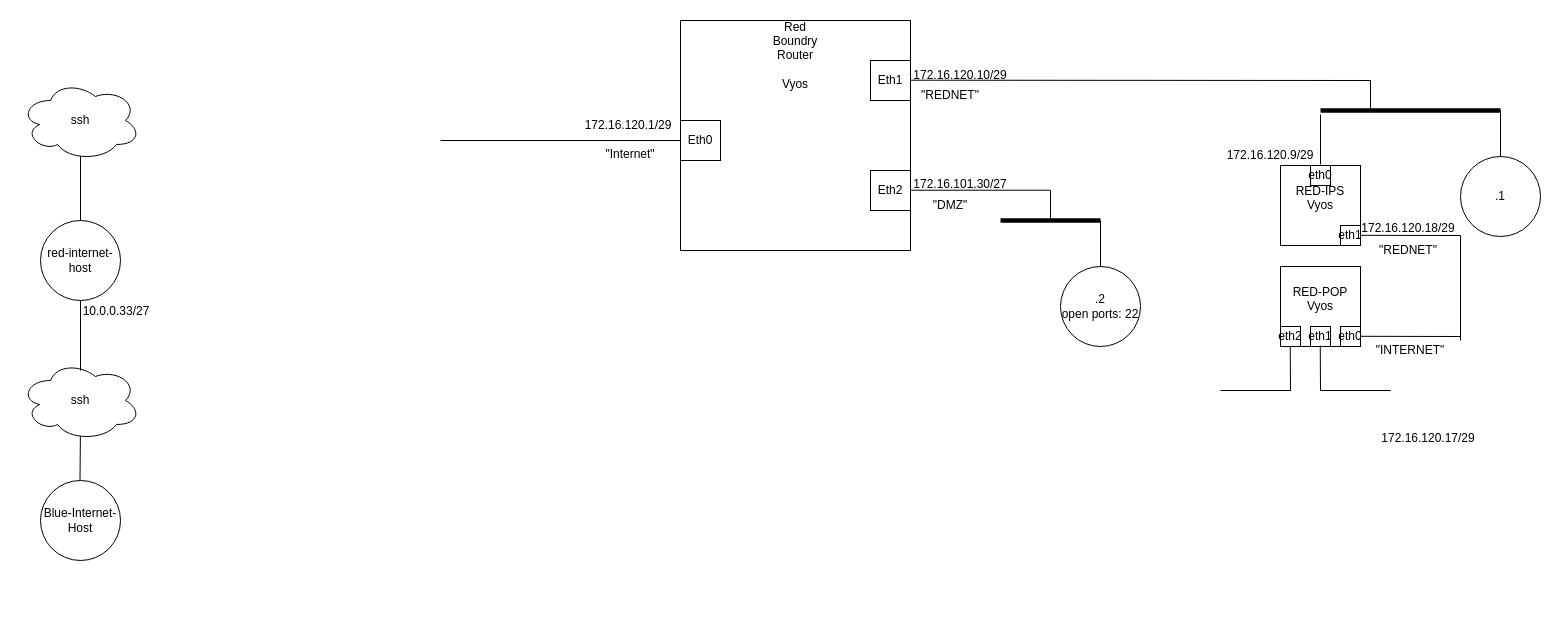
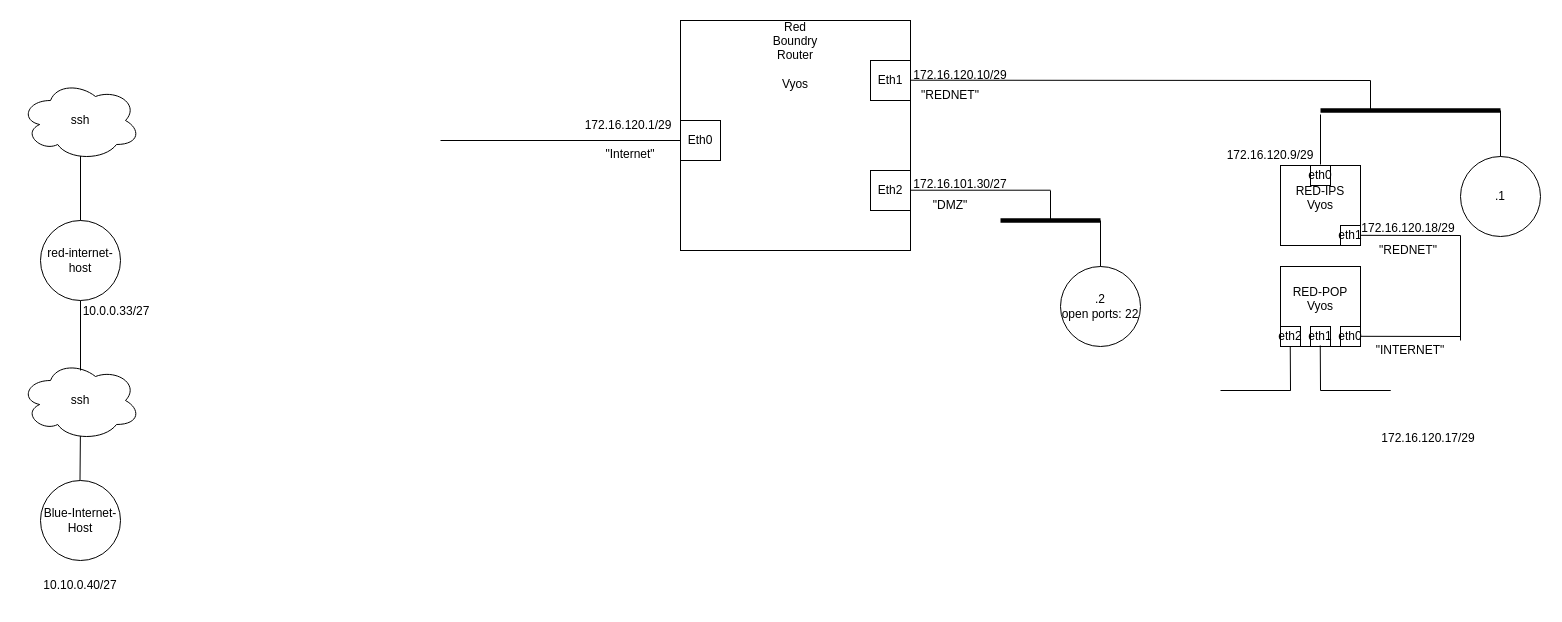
  <mxCell id="0" />
  <mxCell id="1" parent="0" />
  <mxCell id="2" value="Blue-Internet-Host" style="ellipse;whiteSpace=wrap;html=1;aspect=fixed;" vertex="1" parent="1"><mxGeometry x="40" y="480" width="80" height="80" as="geometry" /></mxCell>
+ <mxCell id="3" value="10.10.0.40/27" style="text;html=1;align=center;verticalAlign=middle;whiteSpace=wrap;rounded=0;" vertex="1" parent="1"><mxGeometry x="50" y="570" width="60" height="30" as="geometry" /></mxCell>
  <mxCell id="4" value="" style="endArrow=none;html=1;rounded=0;" edge="1" parent="1"><mxGeometry width="50" height="50" relative="1" as="geometry"><mxPoint x="79.5" y="480" as="sourcePoint" /><mxPoint x="80" y="420" as="targetPoint" /></mxGeometry></mxCell>
  <mxCell id="5" value="ssh" style="ellipse;shape=cloud;whiteSpace=wrap;html=1;" vertex="1" parent="1"><mxGeometry x="20" y="360" width="120" height="80" as="geometry" /></mxCell>
  <mxCell id="6" value="red-internet-host" style="ellipse;whiteSpace=wrap;html=1;aspect=fixed;" vertex="1" parent="1"><mxGeometry x="40" y="220" width="80" height="80" as="geometry" /></mxCell>
  <mxCell id="7" value="" style="endArrow=none;html=1;rounded=0;entryX=0.5;entryY=1;entryDx=0;entryDy=0;" edge="1" parent="1" target="6"><mxGeometry width="50" height="50" relative="1" as="geometry"><mxPoint x="80" y="370" as="sourcePoint" /><mxPoint x="130" y="330" as="targetPoint" /></mxGeometry></mxCell>
  <mxCell id="8" value="10.0.0.33/27" style="text;html=1;align=center;verticalAlign=middle;whiteSpace=wrap;rounded=0;" vertex="1" parent="1"><mxGeometry x="86" y="296" width="60" height="30" as="geometry" /></mxCell>
  <mxCell id="9" value="" style="endArrow=none;html=1;rounded=0;" edge="1" parent="1"><mxGeometry width="50" height="50" relative="1" as="geometry"><mxPoint x="80" y="220" as="sourcePoint" /><mxPoint x="80" y="150" as="targetPoint" /></mxGeometry></mxCell>
  <mxCell id="10" value="ssh" style="ellipse;shape=cloud;whiteSpace=wrap;html=1;" vertex="1" parent="1"><mxGeometry x="20" y="80" width="120" height="80" as="geometry" /></mxCell>
  <mxCell id="11" value="" style="endArrow=none;html=1;rounded=0;exitX=0.975;exitY=0.613;exitDx=0;exitDy=0;exitPerimeter=0;" edge="1" parent="1"><mxGeometry width="50" height="50" relative="1" as="geometry"><mxPoint x="440" y="140" as="sourcePoint" /><mxPoint x="680" y="140" as="targetPoint" /></mxGeometry></mxCell>
  <mxCell id="12" value="" style="whiteSpace=wrap;html=1;aspect=fixed;" vertex="1" parent="1"><mxGeometry x="680" y="20" width="230" height="230" as="geometry" /></mxCell>
  <mxCell id="13" value="Red Boundry Route&lt;span style=&quot;background-color: transparent; color: light-dark(rgb(0, 0, 0), rgb(255, 255, 255));&quot;&gt;r&lt;/span&gt;&lt;div&gt;&lt;span style=&quot;background-color: transparent; color: light-dark(rgb(0, 0, 0), rgb(255, 255, 255));&quot;&gt;&lt;br&gt;&lt;/span&gt;&lt;/div&gt;&lt;div&gt;&lt;span style=&quot;background-color: transparent; color: light-dark(rgb(0, 0, 0), rgb(255, 255, 255));&quot;&gt;Vyos&lt;/span&gt;&lt;/div&gt;" style="text;html=1;align=center;verticalAlign=middle;whiteSpace=wrap;rounded=0;" vertex="1" parent="1"><mxGeometry x="765" y="40" width="60" height="30" as="geometry" /></mxCell>
  <mxCell id="14" value="172.16.120.1/29" style="text;html=1;align=center;verticalAlign=middle;whiteSpace=wrap;rounded=0;" vertex="1" parent="1"><mxGeometry x="598" y="110" width="60" height="30" as="geometry" /></mxCell>
  <mxCell id="15" value="Eth0" style="whiteSpace=wrap;html=1;aspect=fixed;" vertex="1" parent="1"><mxGeometry x="680" y="120" width="40" height="40" as="geometry" /></mxCell>
  <mxCell id="16" value="Eth2" style="whiteSpace=wrap;html=1;aspect=fixed;" vertex="1" parent="1"><mxGeometry x="870" y="170" width="40" height="40" as="geometry" /></mxCell>
  <mxCell id="17" value="Eth1" style="whiteSpace=wrap;html=1;aspect=fixed;" vertex="1" parent="1"><mxGeometry x="870" y="60" width="40" height="40" as="geometry" /></mxCell>
  <mxCell id="18" value="&quot;Internet&quot;" style="text;html=1;align=center;verticalAlign=middle;whiteSpace=wrap;rounded=0;" vertex="1" parent="1"><mxGeometry x="600" y="139" width="60" height="30" as="geometry" /></mxCell>
  <mxCell id="19" value="" style="endArrow=none;html=1;rounded=0;" edge="1" parent="1"><mxGeometry width="50" height="50" relative="1" as="geometry"><mxPoint x="910" y="79.71" as="sourcePoint" /><mxPoint x="1370" y="80" as="targetPoint" /></mxGeometry></mxCell>
  <mxCell id="20" value="" style="endArrow=none;html=1;rounded=0;" edge="1" parent="1"><mxGeometry width="50" height="50" relative="1" as="geometry"><mxPoint x="910" y="189.71" as="sourcePoint" /><mxPoint x="1050" y="189.71" as="targetPoint" /></mxGeometry></mxCell>
  <mxCell id="21" value="172.16.120.10/29" style="text;html=1;align=center;verticalAlign=middle;whiteSpace=wrap;rounded=0;" vertex="1" parent="1"><mxGeometry x="930" y="60" width="60" height="30" as="geometry" /></mxCell>
  <mxCell id="22" value="172.16.101.30/27" style="text;html=1;align=center;verticalAlign=middle;whiteSpace=wrap;rounded=0;" vertex="1" parent="1"><mxGeometry x="930" y="169" width="60" height="30" as="geometry" /></mxCell>
  <mxCell id="23" value="&quot;REDNET&quot;" style="text;html=1;align=center;verticalAlign=middle;whiteSpace=wrap;rounded=0;" vertex="1" parent="1"><mxGeometry x="920" y="80" width="60" height="30" as="geometry" /></mxCell>
  <mxCell id="24" value="&quot;DMZ&quot;" style="text;html=1;align=center;verticalAlign=middle;whiteSpace=wrap;rounded=0;" vertex="1" parent="1"><mxGeometry x="920" y="190" width="60" height="30" as="geometry" /></mxCell>
  <mxCell id="25" value="" style="endArrow=none;html=1;rounded=0;" edge="1" parent="1"><mxGeometry width="50" height="50" relative="1" as="geometry"><mxPoint x="1050" y="220" as="sourcePoint" /><mxPoint x="1050" y="190" as="targetPoint" /></mxGeometry></mxCell>
  <mxCell id="26" value="" style="shape=link;html=1;rounded=0;strokeWidth=4;width=-3.714;" edge="1" parent="1"><mxGeometry width="100" relative="1" as="geometry"><mxPoint x="1000" y="220" as="sourcePoint" /><mxPoint x="1100" y="220" as="targetPoint" /></mxGeometry></mxCell>
  <mxCell id="27" value="" style="endArrow=none;html=1;rounded=0;" edge="1" parent="1"><mxGeometry width="50" height="50" relative="1" as="geometry"><mxPoint x="1100" y="270" as="sourcePoint" /><mxPoint x="1100" y="220" as="targetPoint" /></mxGeometry></mxCell>
  <mxCell id="28" value=".2&lt;div&gt;open ports: 22&lt;/div&gt;" style="ellipse;whiteSpace=wrap;html=1;aspect=fixed;" vertex="1" parent="1"><mxGeometry x="1060" y="266" width="80" height="80" as="geometry" /></mxCell>
  <mxCell id="29" value="" style="endArrow=none;html=1;rounded=0;" edge="1" parent="1"><mxGeometry width="50" height="50" relative="1" as="geometry"><mxPoint x="1370" y="110" as="sourcePoint" /><mxPoint x="1370" y="80" as="targetPoint" /></mxGeometry></mxCell>
  <mxCell id="30" value="" style="shape=link;html=1;rounded=0;strokeWidth=4;width=-3.714;" edge="1" parent="1"><mxGeometry width="100" relative="1" as="geometry"><mxPoint x="1320" y="110" as="sourcePoint" /><mxPoint x="1500" y="110" as="targetPoint" /></mxGeometry></mxCell>
  <mxCell id="31" value="" style="endArrow=none;html=1;rounded=0;" edge="1" parent="1"><mxGeometry width="50" height="50" relative="1" as="geometry"><mxPoint x="1320" y="164" as="sourcePoint" /><mxPoint x="1320" y="114" as="targetPoint" /></mxGeometry></mxCell>
  <mxCell id="32" value="RED-IPS&lt;div&gt;Vyos&lt;br&gt;&lt;div&gt;&lt;br&gt;&lt;/div&gt;&lt;/div&gt;" style="whiteSpace=wrap;html=1;aspect=fixed;" vertex="1" parent="1"><mxGeometry x="1280" y="165" width="80" height="80" as="geometry" /></mxCell>
  <mxCell id="33" value="eth0" style="whiteSpace=wrap;html=1;aspect=fixed;" vertex="1" parent="1"><mxGeometry x="1310" y="165" width="20" height="20" as="geometry" /></mxCell>
  <mxCell id="34" value="eth1" style="whiteSpace=wrap;html=1;aspect=fixed;" vertex="1" parent="1"><mxGeometry x="1340" y="225" width="20" height="20" as="geometry" /></mxCell>
  <mxCell id="35" value="" style="endArrow=none;html=1;rounded=0;" edge="1" parent="1"><mxGeometry width="50" height="50" relative="1" as="geometry"><mxPoint x="1360" y="234.83" as="sourcePoint" /><mxPoint x="1460" y="235" as="targetPoint" /></mxGeometry></mxCell>
  <mxCell id="36" value="172.16.120.18/29" style="text;html=1;align=center;verticalAlign=middle;whiteSpace=wrap;rounded=0;" vertex="1" parent="1"><mxGeometry x="1400" y="220" width="16" height="15" as="geometry" /></mxCell>
  <mxCell id="37" value="172.16.120.9/29" style="text;html=1;align=center;verticalAlign=middle;whiteSpace=wrap;rounded=0;" vertex="1" parent="1"><mxGeometry x="1240" y="140" width="60" height="30" as="geometry" /></mxCell>
  <mxCell id="38" value="RED-POP&lt;div&gt;Vyos&lt;br&gt;&lt;div&gt;&lt;br&gt;&lt;/div&gt;&lt;/div&gt;" style="whiteSpace=wrap;html=1;aspect=fixed;" vertex="1" parent="1"><mxGeometry x="1280" y="266" width="80" height="80" as="geometry" /></mxCell>
  <mxCell id="39" value="eth0" style="whiteSpace=wrap;html=1;aspect=fixed;" vertex="1" parent="1"><mxGeometry x="1340" y="326" width="20" height="20" as="geometry" /></mxCell>
  <mxCell id="40" value="" style="endArrow=none;html=1;rounded=0;" edge="1" parent="1"><mxGeometry width="50" height="50" relative="1" as="geometry"><mxPoint x="1460" y="340" as="sourcePoint" /><mxPoint x="1460" y="235" as="targetPoint" /></mxGeometry></mxCell>
  <mxCell id="41" value="" style="endArrow=none;html=1;rounded=0;" edge="1" parent="1"><mxGeometry width="50" height="50" relative="1" as="geometry"><mxPoint x="1360" y="335.8" as="sourcePoint" /><mxPoint x="1460" y="336" as="targetPoint" /></mxGeometry></mxCell>
  <mxCell id="42" value="172.16.120.17/29" style="text;html=1;align=center;verticalAlign=middle;whiteSpace=wrap;rounded=0;" vertex="1" parent="1"><mxGeometry x="1420" y="430" width="16" height="15" as="geometry" /></mxCell>
  <mxCell id="43" value="eth1" style="whiteSpace=wrap;html=1;aspect=fixed;" vertex="1" parent="1"><mxGeometry x="1310" y="326" width="20" height="20" as="geometry" /></mxCell>
  <mxCell id="44" value="eth2" style="whiteSpace=wrap;html=1;aspect=fixed;" vertex="1" parent="1"><mxGeometry x="1280" y="326" width="20" height="20" as="geometry" /></mxCell>
  <mxCell id="45" value="" style="endArrow=none;html=1;rounded=0;" edge="1" parent="1"><mxGeometry width="50" height="50" relative="1" as="geometry"><mxPoint x="1500" y="160" as="sourcePoint" /><mxPoint x="1500" y="110" as="targetPoint" /></mxGeometry></mxCell>
  <mxCell id="46" value=".1" style="ellipse;whiteSpace=wrap;html=1;aspect=fixed;" vertex="1" parent="1"><mxGeometry x="1460" y="156" width="80" height="80" as="geometry" /></mxCell>
  <mxCell id="47" value="&quot;REDNET&quot;" style="text;html=1;align=center;verticalAlign=middle;whiteSpace=wrap;rounded=0;" vertex="1" parent="1"><mxGeometry x="1378" y="235" width="60" height="30" as="geometry" /></mxCell>
  <mxCell id="48" value="&quot;INTERNET&quot;" style="text;html=1;align=center;verticalAlign=middle;whiteSpace=wrap;rounded=0;" vertex="1" parent="1"><mxGeometry x="1380" y="335" width="60" height="30" as="geometry" /></mxCell>
  <mxCell id="49" value="" style="endArrow=none;html=1;rounded=0;" edge="1" parent="1"><mxGeometry width="50" height="50" relative="1" as="geometry"><mxPoint x="1320" y="390" as="sourcePoint" /><mxPoint x="1319.76" y="345" as="targetPoint" /></mxGeometry></mxCell>
  <mxCell id="50" value="" style="endArrow=none;html=1;rounded=0;" edge="1" parent="1"><mxGeometry width="50" height="50" relative="1" as="geometry"><mxPoint x="1290" y="390" as="sourcePoint" /><mxPoint x="1289.76" y="346" as="targetPoint" /></mxGeometry></mxCell>
  <mxCell id="51" value="" style="endArrow=none;html=1;rounded=0;" edge="1" parent="1"><mxGeometry width="50" height="50" relative="1" as="geometry"><mxPoint x="1390.24" y="390" as="sourcePoint" /><mxPoint x="1320" y="390" as="targetPoint" /></mxGeometry></mxCell>
  <mxCell id="52" value="" style="endArrow=none;html=1;rounded=0;" edge="1" parent="1"><mxGeometry width="50" height="50" relative="1" as="geometry"><mxPoint x="1290.24" y="390" as="sourcePoint" /><mxPoint x="1220" y="390" as="targetPoint" /></mxGeometry></mxCell>
